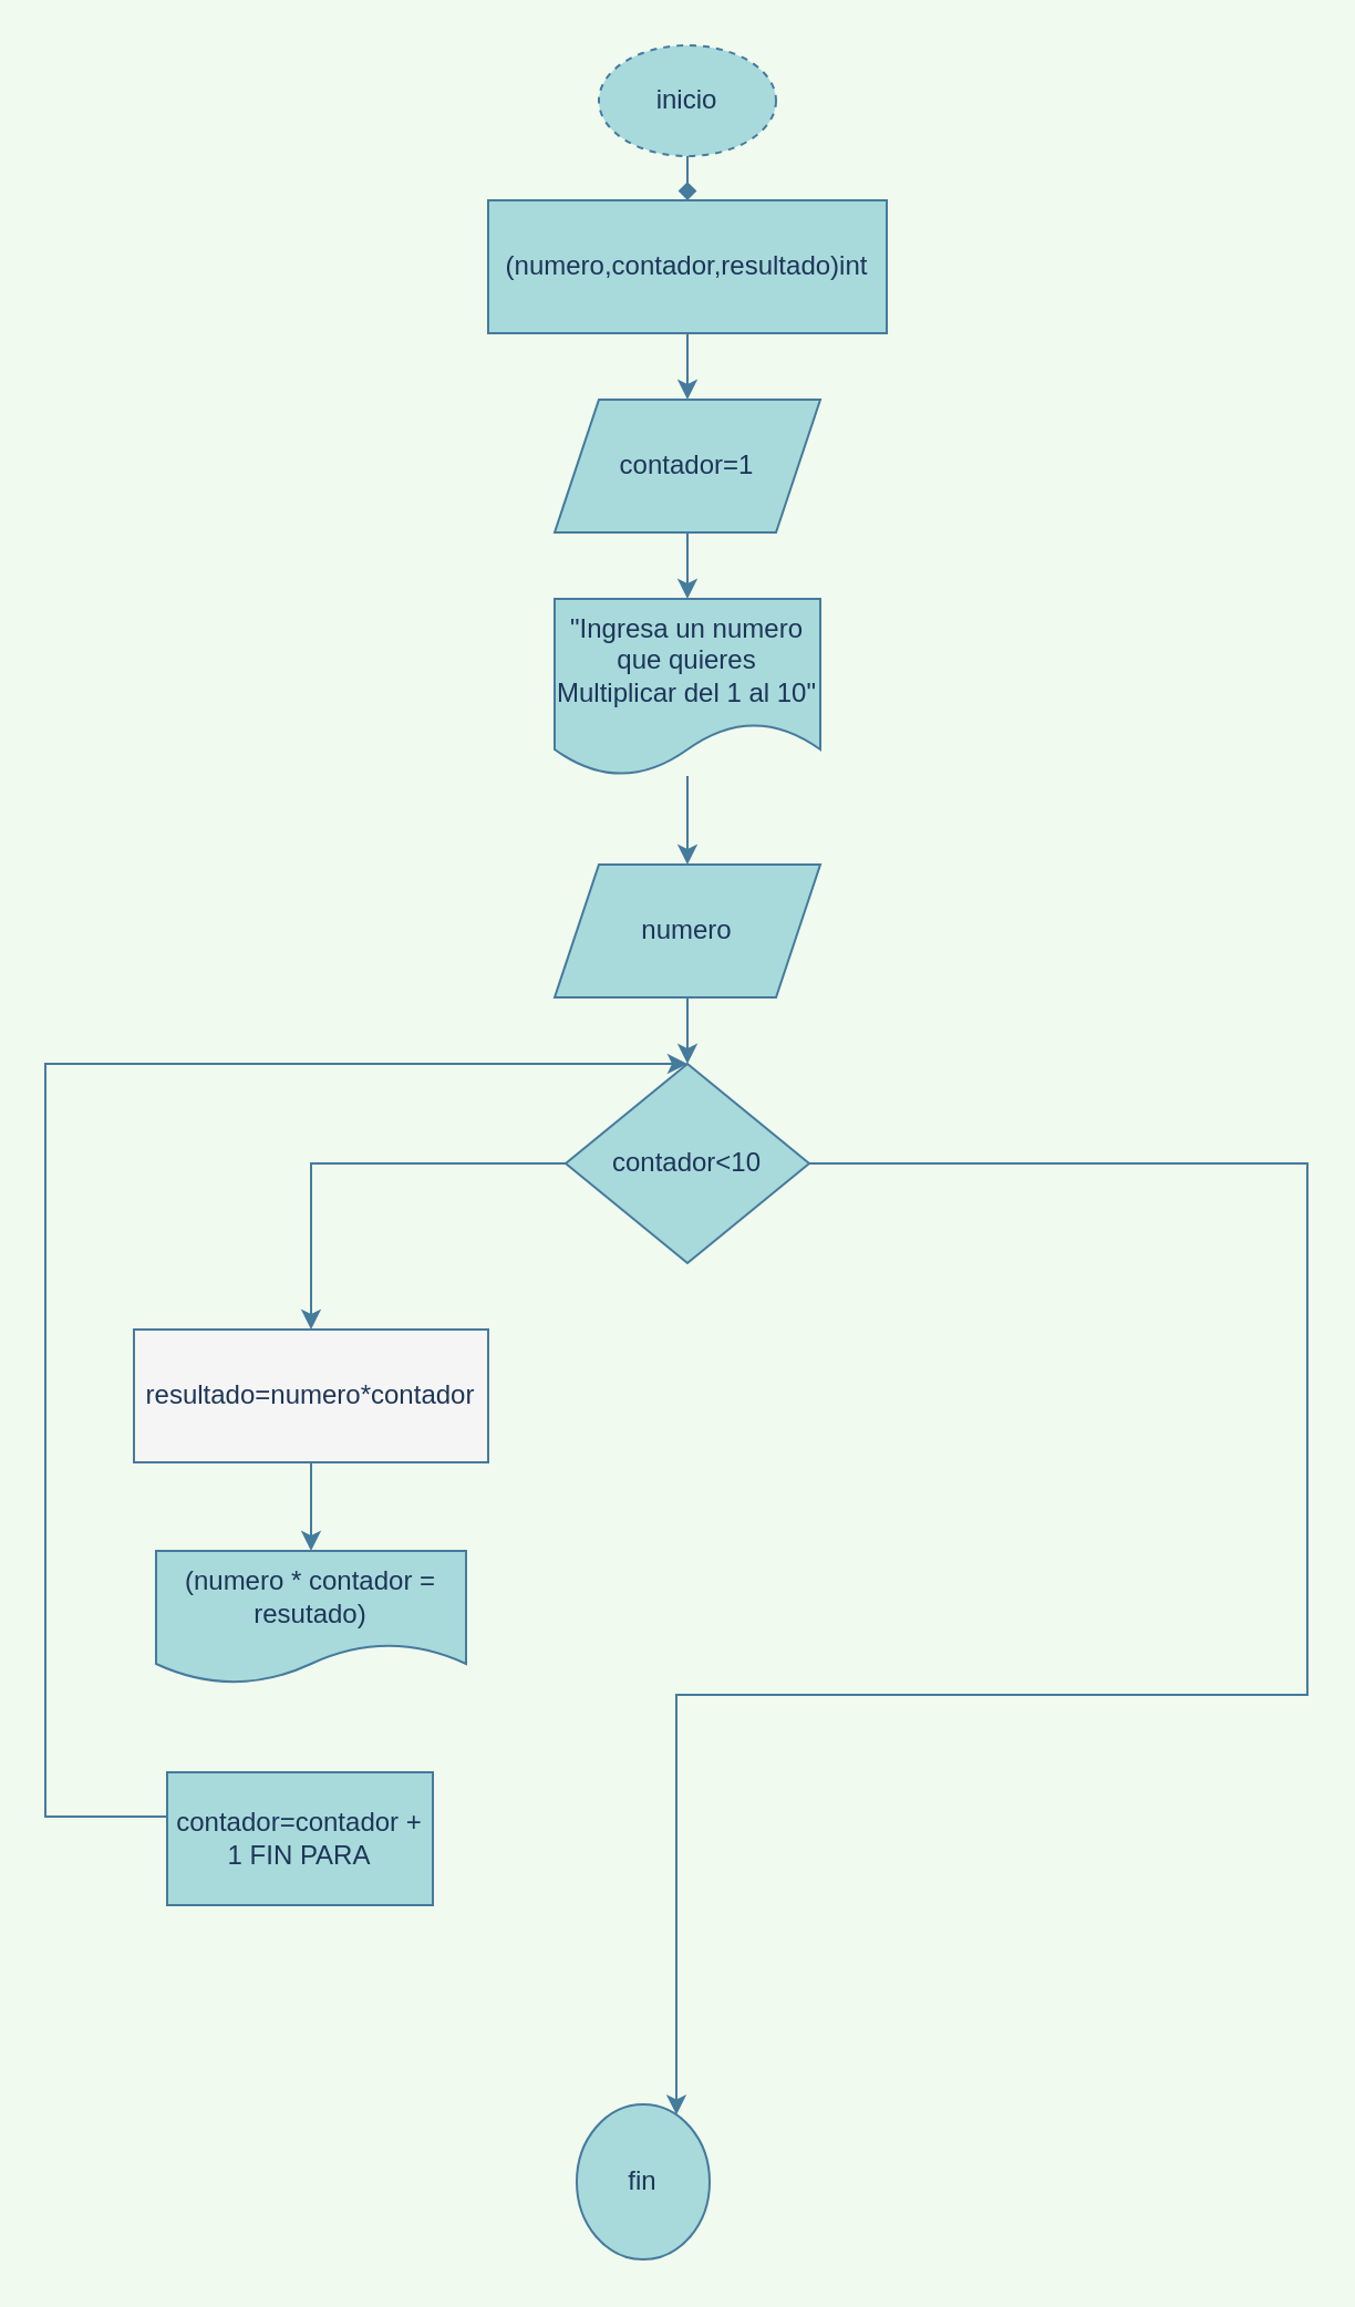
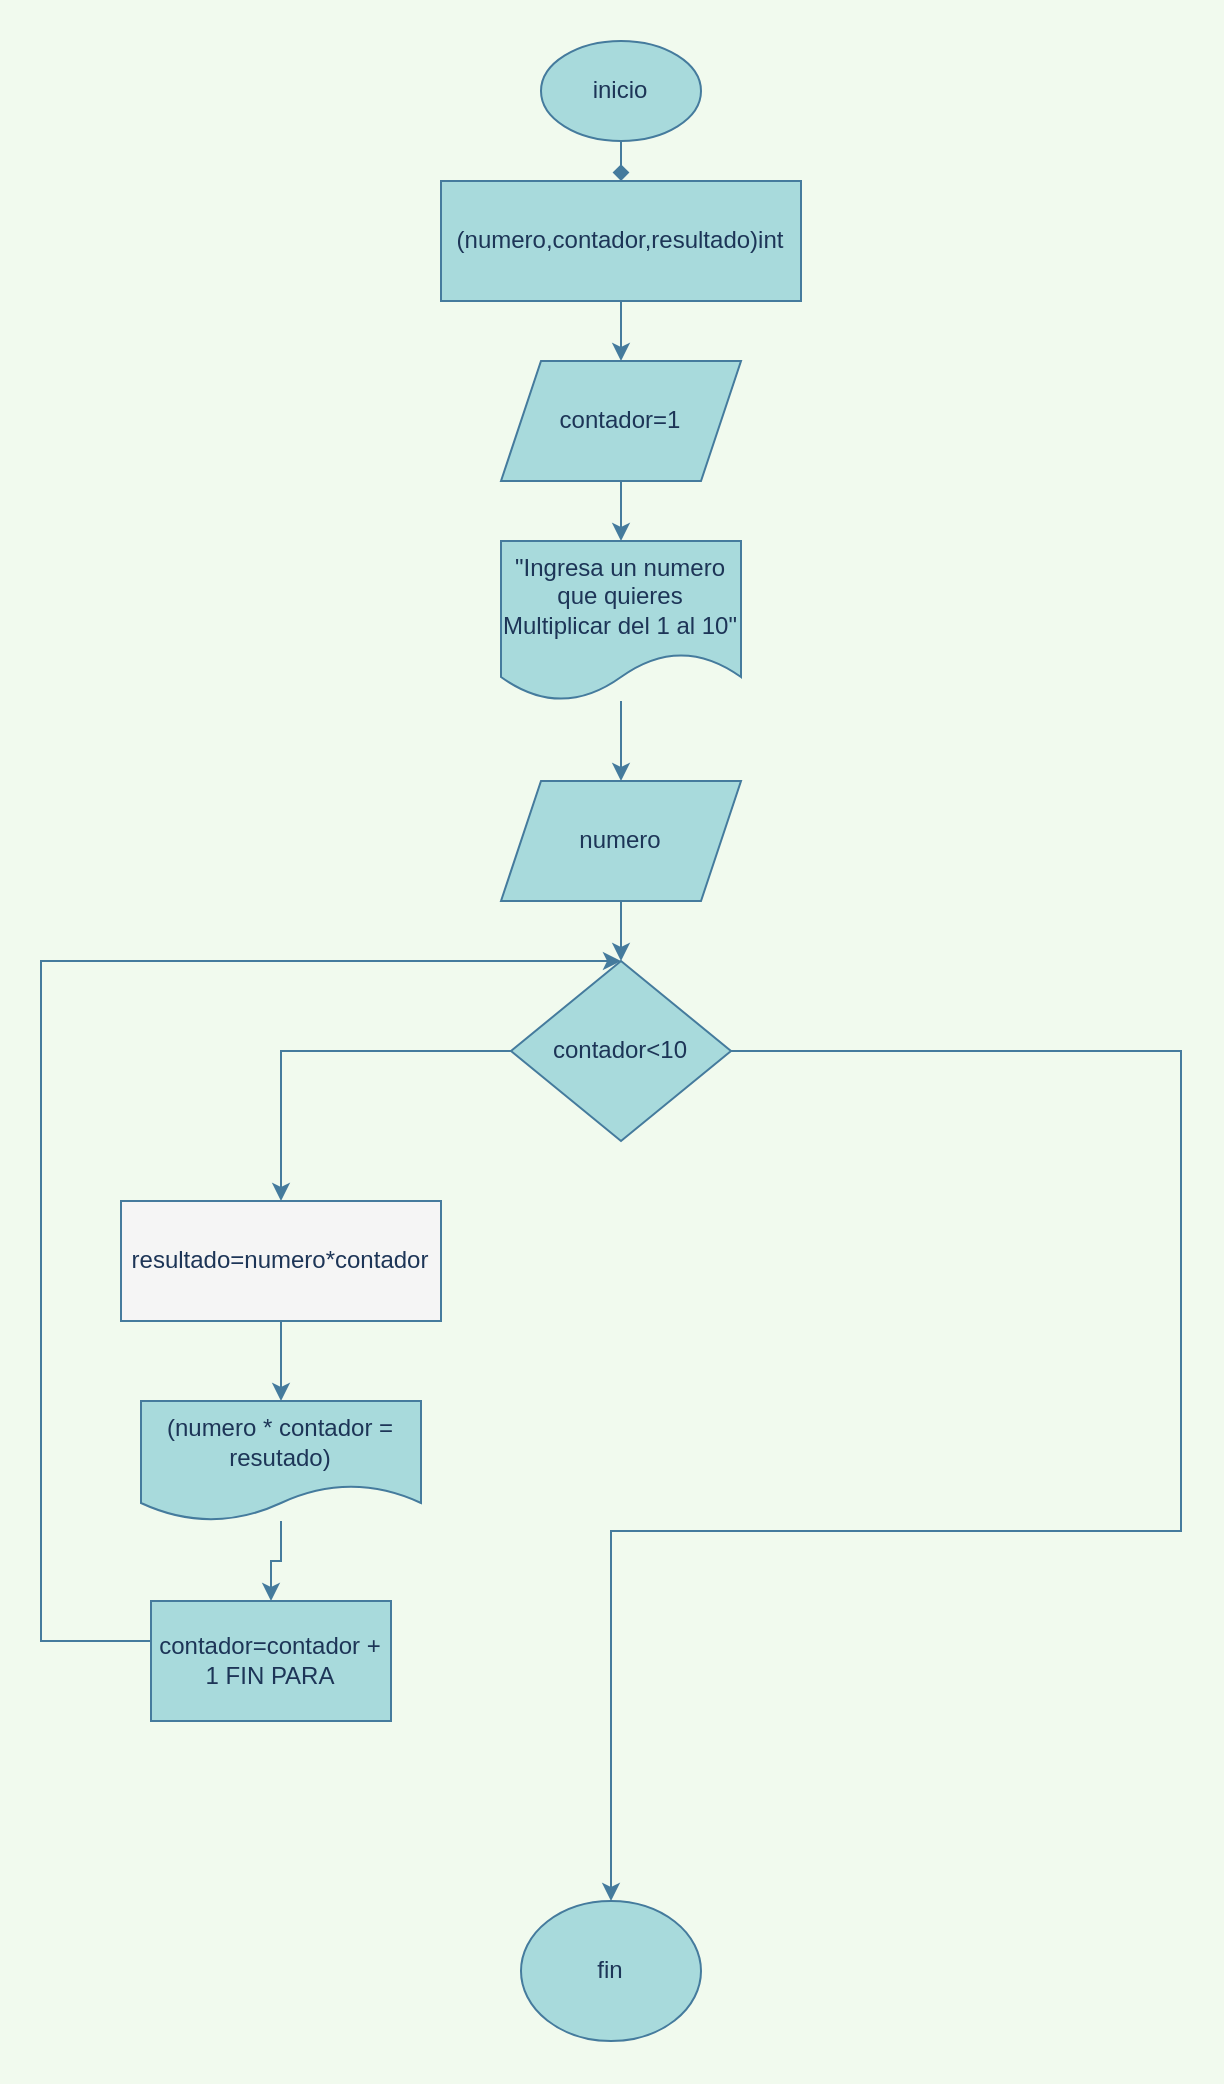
  <mxCell id="0" />
  <mxCell id="1" parent="0" />
  <mxCell id="2" value="" style="edgeStyle=orthogonalEdgeStyle;rounded=0;orthogonalLoop=1;jettySize=auto;html=1;labelBackgroundColor=#F1FAEE;strokeColor=#457B9D;fontColor=#1D3557;endArrow=diamond;" parent="1" source="3" target="5" edge="1"><mxGeometry relative="1" as="geometry" /></mxCell>
- <mxCell id="3" value="inicio" style="ellipse;whiteSpace=wrap;html=1;fillColor=#A8DADC;strokeColor=#457B9D;fontColor=#1D3557;dashed=1;" parent="1" vertex="1"><mxGeometry x="270" y="20" width="80" height="50" as="geometry" /></mxCell>
+ <mxCell id="3" value="inicio" style="ellipse;whiteSpace=wrap;html=1;fillColor=#A8DADC;strokeColor=#457B9D;fontColor=#1D3557;" parent="1" vertex="1"><mxGeometry x="270" y="20" width="80" height="50" as="geometry" /></mxCell>
  <mxCell id="4" value="" style="edgeStyle=orthogonalEdgeStyle;rounded=0;orthogonalLoop=1;jettySize=auto;html=1;labelBackgroundColor=#F1FAEE;strokeColor=#457B9D;fontColor=#1D3557;" parent="1" source="5" target="7" edge="1"><mxGeometry relative="1" as="geometry" /></mxCell>
  <mxCell id="5" value="(numero,contador,resultado)int" style="whiteSpace=wrap;html=1;fillColor=#A8DADC;strokeColor=#457B9D;fontColor=#1D3557;" parent="1" vertex="1"><mxGeometry x="220" y="90" width="180" height="60" as="geometry" /></mxCell>
  <mxCell id="6" value="" style="edgeStyle=orthogonalEdgeStyle;rounded=0;orthogonalLoop=1;jettySize=auto;html=1;labelBackgroundColor=#F1FAEE;strokeColor=#457B9D;fontColor=#1D3557;" parent="1" source="7" target="9" edge="1"><mxGeometry relative="1" as="geometry" /></mxCell>
  <mxCell id="7" value="contador=1" style="shape=parallelogram;perimeter=parallelogramPerimeter;whiteSpace=wrap;html=1;fixedSize=1;fillColor=#A8DADC;strokeColor=#457B9D;fontColor=#1D3557;" parent="1" vertex="1"><mxGeometry x="250" y="180" width="120" height="60" as="geometry" /></mxCell>
  <mxCell id="8" value="" style="edgeStyle=orthogonalEdgeStyle;rounded=0;orthogonalLoop=1;jettySize=auto;html=1;labelBackgroundColor=#F1FAEE;strokeColor=#457B9D;fontColor=#1D3557;" parent="1" source="9" target="11" edge="1"><mxGeometry relative="1" as="geometry" /></mxCell>
  <mxCell id="9" value="&quot;Ingresa un numero que quieres Multiplicar del 1 al 10&quot;" style="shape=document;whiteSpace=wrap;html=1;boundedLbl=1;fillColor=#A8DADC;strokeColor=#457B9D;fontColor=#1D3557;" parent="1" vertex="1"><mxGeometry x="250" y="270" width="120" height="80" as="geometry" /></mxCell>
  <mxCell id="10" value="" style="edgeStyle=orthogonalEdgeStyle;rounded=0;orthogonalLoop=1;jettySize=auto;html=1;labelBackgroundColor=#F1FAEE;strokeColor=#457B9D;fontColor=#1D3557;" parent="1" source="11" target="14" edge="1"><mxGeometry relative="1" as="geometry" /></mxCell>
  <mxCell id="11" value="numero" style="shape=parallelogram;perimeter=parallelogramPerimeter;whiteSpace=wrap;html=1;fixedSize=1;fillColor=#A8DADC;strokeColor=#457B9D;fontColor=#1D3557;" parent="1" vertex="1"><mxGeometry x="250" y="390" width="120" height="60" as="geometry" /></mxCell>
  <mxCell id="12" value="" style="edgeStyle=orthogonalEdgeStyle;rounded=0;orthogonalLoop=1;jettySize=auto;html=1;labelBackgroundColor=#F1FAEE;strokeColor=#457B9D;fontColor=#1D3557;" parent="1" source="14" target="16" edge="1"><mxGeometry relative="1" as="geometry" /></mxCell>
  <mxCell id="13" style="edgeStyle=orthogonalEdgeStyle;rounded=0;orthogonalLoop=1;jettySize=auto;html=1;fontColor=#1D3557;strokeColor=#457B9D;fillColor=#A8DADC;" parent="1" source="14" target="21" edge="1"><mxGeometry relative="1" as="geometry"><Array as="points"><mxPoint x="590" y="525" /><mxPoint x="590" y="765" /><mxPoint x="305" y="765" /></Array></mxGeometry></mxCell>
  <mxCell id="14" value="contador&amp;lt;10" style="rhombus;whiteSpace=wrap;html=1;fillColor=#A8DADC;strokeColor=#457B9D;fontColor=#1D3557;" parent="1" vertex="1"><mxGeometry x="255" y="480" width="110" height="90" as="geometry" /></mxCell>
  <mxCell id="15" value="" style="edgeStyle=orthogonalEdgeStyle;rounded=0;orthogonalLoop=1;jettySize=auto;html=1;labelBackgroundColor=#F1FAEE;strokeColor=#457B9D;fontColor=#1D3557;" parent="1" source="16" target="18" edge="1"><mxGeometry relative="1" as="geometry" /></mxCell>
  <mxCell id="16" value="resultado=numero*contador" style="whiteSpace=wrap;html=1;fillColor=#f5f5f5;strokeColor=#457B9D;fontColor=#1D3557;" parent="1" vertex="1"><mxGeometry x="60" y="600" width="160" height="60" as="geometry" /></mxCell>
+ <mxCell id="17" value="" style="edgeStyle=orthogonalEdgeStyle;rounded=0;orthogonalLoop=1;jettySize=auto;html=1;labelBackgroundColor=#F1FAEE;strokeColor=#457B9D;fontColor=#1D3557;" parent="1" source="18" target="20" edge="1"><mxGeometry relative="1" as="geometry" /></mxCell>
  <mxCell id="18" value="(numero * contador = resutado)" style="shape=document;whiteSpace=wrap;html=1;boundedLbl=1;fillColor=#A8DADC;strokeColor=#457B9D;fontColor=#1D3557;" parent="1" vertex="1"><mxGeometry x="70" y="700" width="140" height="60" as="geometry" /></mxCell>
  <mxCell id="19" style="edgeStyle=orthogonalEdgeStyle;rounded=0;orthogonalLoop=1;jettySize=auto;html=1;labelBackgroundColor=#F1FAEE;strokeColor=#457B9D;fontColor=#1D3557;" parent="1" source="20" edge="1"><mxGeometry relative="1" as="geometry"><mxPoint x="310" y="480" as="targetPoint" /><Array as="points"><mxPoint x="20" y="820" /></Array></mxGeometry></mxCell>
  <mxCell id="20" value="contador=contador + 1 FIN PARA" style="whiteSpace=wrap;html=1;fillColor=#A8DADC;strokeColor=#457B9D;fontColor=#1D3557;" parent="1" vertex="1"><mxGeometry x="75" y="800" width="120" height="60" as="geometry" /></mxCell>
- <mxCell id="21" value="fin" style="ellipse;whiteSpace=wrap;html=1;fillColor=#A8DADC;strokeColor=#457B9D;fontColor=#1D3557;" parent="1" vertex="1"><mxGeometry x="260" y="950" width="60" height="70" as="geometry" /></mxCell>
+ <mxCell id="21" value="fin" style="ellipse;whiteSpace=wrap;html=1;fillColor=#A8DADC;strokeColor=#457B9D;fontColor=#1D3557;" parent="1" vertex="1"><mxGeometry x="260" y="950" width="90" height="70" as="geometry" /></mxCell>
